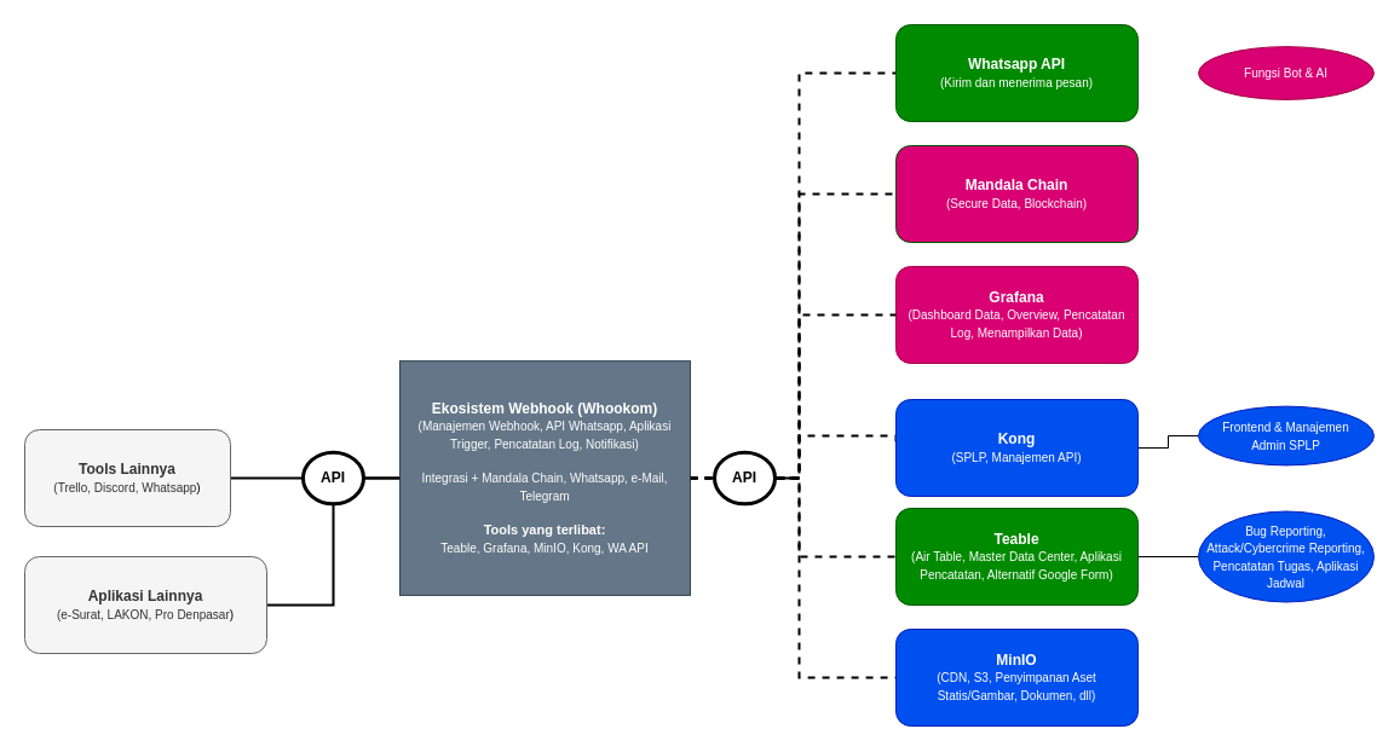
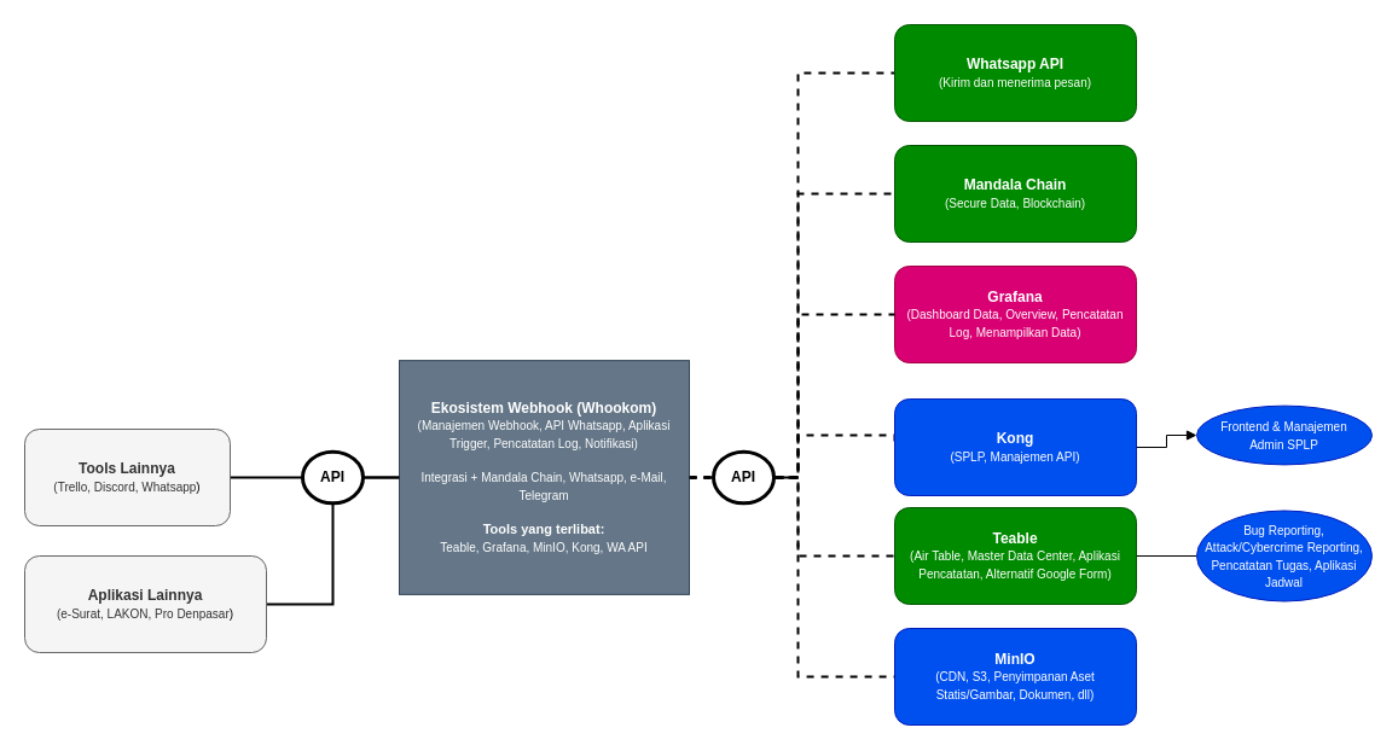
  <mxCell id="0" />
  <mxCell id="1" parent="0" />
  <mxCell id="2" style="edgeStyle=orthogonalEdgeStyle;rounded=0;orthogonalLoop=1;jettySize=auto;html=1;entryX=0;entryY=0.5;entryDx=0;entryDy=0;endArrow=none;startFill=0;" edge="1" parent="1" source="3" target="22"><mxGeometry relative="1" as="geometry" /></mxCell>
  <mxCell id="3" value="&lt;b&gt;Teable&lt;/b&gt;&lt;div&gt;&lt;font style=&quot;font-size: 10px;&quot;&gt;(Air Table, Master Data Center, Aplikasi Pencatatan, Alternatif Google Form)&lt;/font&gt;&lt;/div&gt;" style="rounded=1;whiteSpace=wrap;html=1;fillColor=#008a00;fontColor=#ffffff;strokeColor=#005700;" vertex="1" parent="1"><mxGeometry x="740" y="420" width="200" height="80" as="geometry" /></mxCell>
  <mxCell id="4" value="&lt;b&gt;MinIO&lt;/b&gt;&lt;div&gt;&lt;font style=&quot;font-size: 10px;&quot;&gt;(CDN, S3, Penyimpanan Aset Statis/Gambar, Dokumen, dll)&lt;/font&gt;&lt;/div&gt;" style="rounded=1;whiteSpace=wrap;html=1;fillColor=#0050ef;fontColor=#ffffff;strokeColor=#001DBC;" vertex="1" parent="1"><mxGeometry x="740" y="520" width="200" height="80" as="geometry" /></mxCell>
  <mxCell id="5" value="&lt;font style=&quot;color: rgb(255, 255, 255);&quot;&gt;&lt;b&gt;Grafana&lt;/b&gt;&lt;br&gt;&lt;/font&gt;&lt;div&gt;&lt;font style=&quot;color: rgb(255, 255, 255);&quot;&gt;&lt;font style=&quot;font-size: 10px;&quot;&gt;(Dashboard Data, Overview, Pencatatan Log, Menampilkan Data&lt;/font&gt;&lt;span style=&quot;font-size: 10px; background-color: transparent;&quot;&gt;)&lt;/span&gt;&lt;/font&gt;&lt;/div&gt;" style="rounded=1;whiteSpace=wrap;html=1;fillColor=#d80073;strokeColor=#A50040;fontColor=#ffffff;" vertex="1" parent="1"><mxGeometry x="740" y="220" width="200" height="80" as="geometry" /></mxCell>
  <mxCell id="6" style="edgeStyle=orthogonalEdgeStyle;rounded=0;orthogonalLoop=1;jettySize=auto;html=1;entryX=0;entryY=0.5;entryDx=0;entryDy=0;endArrow=none;startFill=0;dashed=1;strokeWidth=2;" edge="1" parent="1" source="13" target="15"><mxGeometry relative="1" as="geometry"><Array as="points"><mxPoint x="660" y="395" /><mxPoint x="660" y="360" /></Array></mxGeometry></mxCell>
  <mxCell id="7" style="edgeStyle=orthogonalEdgeStyle;rounded=0;orthogonalLoop=1;jettySize=auto;html=1;endArrow=none;startFill=0;strokeWidth=2;dashed=1;entryX=0;entryY=0.5;entryDx=0;entryDy=0;" edge="1" parent="1" source="13" target="3"><mxGeometry relative="1" as="geometry"><mxPoint x="450" y="500" as="targetPoint" /><Array as="points"><mxPoint x="660" y="395" /><mxPoint x="660" y="460" /></Array></mxGeometry></mxCell>
  <mxCell id="8" style="edgeStyle=orthogonalEdgeStyle;rounded=0;orthogonalLoop=1;jettySize=auto;html=1;entryX=1;entryY=0.5;entryDx=0;entryDy=0;endArrow=none;startFill=0;strokeWidth=2;" edge="1" parent="1" source="13" target="16"><mxGeometry relative="1" as="geometry" /></mxCell>
  <mxCell id="9" style="edgeStyle=orthogonalEdgeStyle;rounded=0;orthogonalLoop=1;jettySize=auto;html=1;entryX=1;entryY=0.5;entryDx=0;entryDy=0;endArrow=none;startFill=0;strokeWidth=2;" edge="1" parent="1" source="27" target="17"><mxGeometry relative="1" as="geometry"><Array as="points"><mxPoint x="275" y="500" /></Array></mxGeometry></mxCell>
  <mxCell id="10" style="edgeStyle=orthogonalEdgeStyle;rounded=0;orthogonalLoop=1;jettySize=auto;html=1;entryX=0;entryY=0.5;entryDx=0;entryDy=0;endArrow=none;startFill=0;strokeWidth=2;dashed=1;" edge="1" parent="1" source="13" target="5"><mxGeometry relative="1" as="geometry"><Array as="points"><mxPoint x="660" y="395" /><mxPoint x="660" y="260" /></Array></mxGeometry></mxCell>
  <mxCell id="11" style="edgeStyle=orthogonalEdgeStyle;rounded=0;orthogonalLoop=1;jettySize=auto;html=1;entryX=0;entryY=0.5;entryDx=0;entryDy=0;strokeWidth=2;dashed=1;endArrow=none;startFill=0;" edge="1" parent="1" source="13" target="19"><mxGeometry relative="1" as="geometry"><Array as="points"><mxPoint x="660" y="395" /><mxPoint x="660" y="160" /></Array></mxGeometry></mxCell>
  <mxCell id="12" style="edgeStyle=orthogonalEdgeStyle;rounded=0;orthogonalLoop=1;jettySize=auto;html=1;entryX=0;entryY=0.5;entryDx=0;entryDy=0;endArrow=none;startFill=0;dashed=1;strokeWidth=2;" edge="1" parent="1" source="25" target="20"><mxGeometry relative="1" as="geometry"><Array as="points"><mxPoint x="660" y="60" /></Array></mxGeometry></mxCell>
  <mxCell id="13" value="&lt;b&gt;Ekosistem Webhook (Whookom)&lt;/b&gt;&lt;div&gt;&lt;font style=&quot;font-size: 10px;&quot;&gt;(Manajemen Webhook, API Whatsapp, Aplikasi Trigger, Pencatatan Log, Notifikasi)&lt;/font&gt;&lt;/div&gt;&lt;div&gt;&lt;font style=&quot;font-size: 10px;&quot;&gt;&lt;br&gt;&lt;/font&gt;&lt;/div&gt;&lt;div&gt;&lt;font style=&quot;font-size: 10px;&quot;&gt;Integrasi + Mandala Chain, Whatsapp, e-Mail, Telegram&lt;/font&gt;&lt;/div&gt;&lt;div&gt;&lt;br&gt;&lt;/div&gt;&lt;div&gt;&lt;b&gt;&lt;font style=&quot;font-size: 11px;&quot;&gt;Tools yang terlibat:&lt;/font&gt;&lt;/b&gt;&lt;/div&gt;&lt;div&gt;&lt;font style=&quot;font-size: 10px;&quot;&gt;Teable, Grafana, MinIO, Kong, WA API&lt;/font&gt;&lt;/div&gt;" style="rounded=0;whiteSpace=wrap;html=1;fillColor=#647687;strokeColor=#314354;fontColor=#ffffff;" vertex="1" parent="1"><mxGeometry x="330" y="298.13" width="240" height="193.75" as="geometry" /></mxCell>
- <mxCell id="14" style="edgeStyle=orthogonalEdgeStyle;rounded=0;orthogonalLoop=1;jettySize=auto;html=1;entryX=0;entryY=0.5;entryDx=0;entryDy=0;strokeWidth=1;endArrow=none;startFill=0;" edge="1" parent="1" source="15" target="18"><mxGeometry relative="1" as="geometry" /></mxCell>
+ <mxCell id="14" style="edgeStyle=orthogonalEdgeStyle;rounded=0;orthogonalLoop=1;jettySize=auto;html=1;entryX=0;entryY=0.5;entryDx=0;entryDy=0;strokeWidth=1;endArrow=block;startFill=0;" edge="1" parent="1" source="15" target="18"><mxGeometry relative="1" as="geometry" /></mxCell>
  <mxCell id="15" value="&lt;font style=&quot;color: rgb(255, 255, 255);&quot;&gt;&lt;b&gt;Kong&lt;/b&gt;&lt;br&gt;&lt;/font&gt;&lt;div&gt;&lt;font style=&quot;color: rgb(255, 255, 255);&quot;&gt;&lt;font style=&quot;font-size: 10px;&quot;&gt;(SPLP, Manajemen API&lt;/font&gt;&lt;span style=&quot;font-size: 10px; background-color: transparent;&quot;&gt;)&lt;/span&gt;&lt;/font&gt;&lt;/div&gt;" style="rounded=1;whiteSpace=wrap;html=1;fillColor=#0050ef;strokeColor=#001DBC;fontColor=#ffffff;" vertex="1" parent="1"><mxGeometry x="740" y="330" width="200" height="80" as="geometry" /></mxCell>
  <mxCell id="16" value="&lt;b&gt;Tools Lainnya&lt;/b&gt;&lt;br&gt;&lt;div&gt;&lt;font style=&quot;font-size: 10px;&quot;&gt;(Trello, Discord, Whatsapp&lt;/font&gt;&lt;span style=&quot;font-size: 10px; background-color: transparent; color: light-dark(rgb(0, 0, 0), rgb(255, 255, 255));&quot;&gt;)&lt;/span&gt;&lt;/div&gt;" style="rounded=1;whiteSpace=wrap;html=1;fillColor=#f5f5f5;fontColor=#333333;strokeColor=#666666;" vertex="1" parent="1"><mxGeometry x="20" y="355" width="170" height="80" as="geometry" /></mxCell>
  <mxCell id="17" value="&lt;b&gt;Aplikasi Lainnya&lt;/b&gt;&lt;br&gt;&lt;div&gt;&lt;font style=&quot;font-size: 10px;&quot;&gt;(e-Surat, LAKON, Pro Denpasar&lt;/font&gt;&lt;span style=&quot;font-size: 10px; background-color: transparent; color: light-dark(rgb(0, 0, 0), rgb(255, 255, 255));&quot;&gt;)&lt;/span&gt;&lt;/div&gt;" style="rounded=1;whiteSpace=wrap;html=1;fillColor=#f5f5f5;fontColor=#333333;strokeColor=#666666;" vertex="1" parent="1"><mxGeometry x="20" y="460" width="200" height="80" as="geometry" /></mxCell>
  <mxCell id="18" value="&lt;font style=&quot;font-size: 10px; color: rgb(255, 255, 255);&quot;&gt;Frontend &amp;amp; Manajemen Admin&amp;nbsp;&lt;span style=&quot;background-color: transparent;&quot;&gt;SPLP&lt;/span&gt;&lt;/font&gt;" style="ellipse;whiteSpace=wrap;html=1;fillColor=#0050ef;fontColor=#ffffff;strokeColor=#001DBC;" vertex="1" parent="1"><mxGeometry x="990" y="335.63" width="145" height="48.75" as="geometry" /></mxCell>
- <mxCell id="19" value="&lt;b&gt;Mandala Chain&lt;/b&gt;&lt;div&gt;&lt;font style=&quot;font-size: 10px;&quot;&gt;(Secure Data, Blockchain)&lt;/font&gt;&lt;/div&gt;" style="rounded=1;whiteSpace=wrap;html=1;fillColor=#d80073;fontColor=#ffffff;strokeColor=#005700;" vertex="1" parent="1"><mxGeometry x="740" y="120" width="200" height="80" as="geometry" /></mxCell>
+ <mxCell id="19" value="&lt;b&gt;Mandala Chain&lt;/b&gt;&lt;div&gt;&lt;font style=&quot;font-size: 10px;&quot;&gt;(Secure Data, Blockchain)&lt;/font&gt;&lt;/div&gt;" style="rounded=1;whiteSpace=wrap;html=1;fillColor=#008a00;fontColor=#ffffff;strokeColor=#005700;" vertex="1" parent="1"><mxGeometry x="740" y="120" width="200" height="80" as="geometry" /></mxCell>
  <mxCell id="20" value="&lt;b&gt;Whatsapp API&lt;/b&gt;&lt;div&gt;&lt;font style=&quot;font-size: 10px;&quot;&gt;(Kirim dan menerima pesan)&lt;/font&gt;&lt;/div&gt;" style="rounded=1;whiteSpace=wrap;html=1;fillColor=#008a00;fontColor=#ffffff;strokeColor=#005700;" vertex="1" parent="1"><mxGeometry x="740" y="20" width="200" height="80" as="geometry" /></mxCell>
- <mxCell id="21" value="&lt;span style=&quot;font-size: 10px;&quot;&gt;Fungsi Bot &amp;amp; AI&lt;/span&gt;" style="ellipse;whiteSpace=wrap;html=1;fillColor=#d80073;fontColor=#ffffff;strokeColor=#A50040;" vertex="1" parent="1"><mxGeometry x="990" y="38.13" width="145" height="43.75" as="geometry" /></mxCell>
  <mxCell id="22" value="&lt;span style=&quot;font-size: 10px;&quot;&gt;Bug Reporting, Attack/Cybercrime Reporting, Pencatatan Tugas, Aplikasi Jadwal&lt;/span&gt;" style="ellipse;whiteSpace=wrap;html=1;fillColor=#0050ef;fontColor=#ffffff;strokeColor=#001DBC;" vertex="1" parent="1"><mxGeometry x="990" y="422.5" width="145" height="75" as="geometry" /></mxCell>
  <mxCell id="23" value="" style="edgeStyle=orthogonalEdgeStyle;rounded=0;orthogonalLoop=1;jettySize=auto;html=1;entryX=0;entryY=0.5;entryDx=0;entryDy=0;endArrow=none;startFill=0;dashed=1;strokeWidth=2;" edge="1" parent="1" source="13" target="25"><mxGeometry relative="1" as="geometry"><mxPoint x="570" y="395" as="sourcePoint" /><mxPoint x="740" y="60" as="targetPoint" /><Array as="points"><mxPoint x="660" y="395" /></Array></mxGeometry></mxCell>
  <mxCell id="24" style="edgeStyle=orthogonalEdgeStyle;rounded=0;orthogonalLoop=1;jettySize=auto;html=1;entryX=0;entryY=0.5;entryDx=0;entryDy=0;strokeWidth=2;dashed=1;endArrow=none;startFill=0;" edge="1" parent="1" source="25" target="4"><mxGeometry relative="1" as="geometry"><Array as="points"><mxPoint x="660" y="395" /><mxPoint x="660" y="560" /></Array></mxGeometry></mxCell>
  <mxCell id="25" value="API" style="ellipse;whiteSpace=wrap;html=1;strokeWidth=3;fontStyle=1" vertex="1" parent="1"><mxGeometry x="590" y="373.76" width="50" height="42.49" as="geometry" /></mxCell>
  <mxCell id="26" value="" style="edgeStyle=orthogonalEdgeStyle;rounded=0;orthogonalLoop=1;jettySize=auto;html=1;entryX=1;entryY=0.5;entryDx=0;entryDy=0;endArrow=none;startFill=0;strokeWidth=2;" edge="1" parent="1" source="13" target="27"><mxGeometry relative="1" as="geometry"><mxPoint x="330" y="395" as="sourcePoint" /><mxPoint x="230" y="540" as="targetPoint" /></mxGeometry></mxCell>
  <mxCell id="27" value="API" style="ellipse;whiteSpace=wrap;html=1;strokeWidth=3;fontStyle=1" vertex="1" parent="1"><mxGeometry x="250" y="373.76" width="50" height="42.49" as="geometry" /></mxCell>
